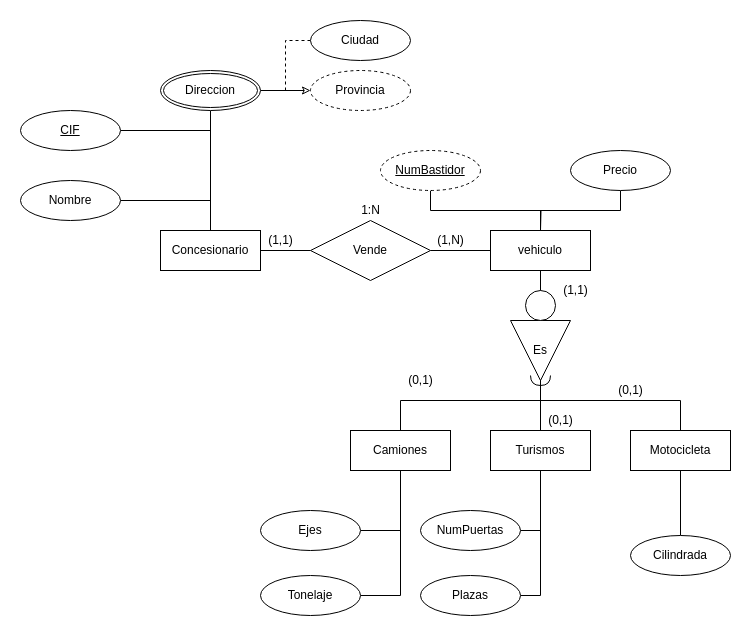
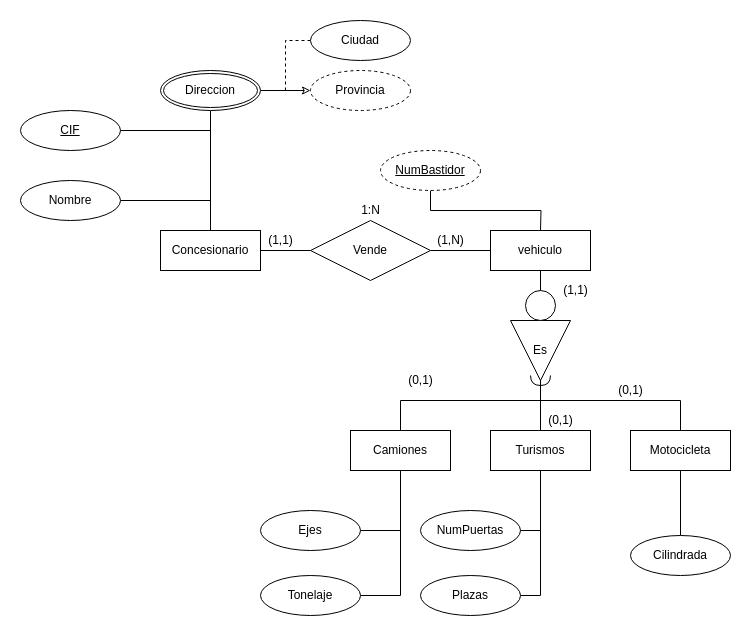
  <mxCell id="0" />
  <mxCell id="1" parent="0" />
- <mxCell id="2" style="edgeStyle=orthogonalEdgeStyle;rounded=0;orthogonalLoop=1;jettySize=auto;html=1;exitX=0.5;exitY=0;exitDx=0;exitDy=0;endArrow=none;endFill=0;" edge="1" parent="1" source="3" target="4"><mxGeometry relative="1" as="geometry" /></mxCell>
  <mxCell id="3" value="vehiculo" style="whiteSpace=wrap;html=1;align=center;" vertex="1" parent="1"><mxGeometry x="490" y="230" width="100" height="40" as="geometry" /></mxCell>
- <mxCell id="4" value="Precio" style="ellipse;whiteSpace=wrap;html=1;align=center;" vertex="1" parent="1"><mxGeometry x="570" y="150" width="100" height="40" as="geometry" /></mxCell>
  <mxCell id="5" style="edgeStyle=orthogonalEdgeStyle;rounded=0;orthogonalLoop=1;jettySize=auto;html=1;exitX=0.5;exitY=1;exitDx=0;exitDy=0;endArrow=none;endFill=0;" edge="1" parent="1" source="6"><mxGeometry relative="1" as="geometry"><mxPoint x="540" y="230" as="targetPoint" /></mxGeometry></mxCell>
  <mxCell id="6" value="&lt;u&gt;NumBastidor&lt;/u&gt;" style="ellipse;whiteSpace=wrap;html=1;align=center;dashed=1;" vertex="1" parent="1"><mxGeometry x="380" y="150" width="100" height="40" as="geometry" /></mxCell>
  <mxCell id="7" value="Concesionario" style="whiteSpace=wrap;html=1;align=center;" vertex="1" parent="1"><mxGeometry x="160" y="230" width="100" height="40" as="geometry" /></mxCell>
  <mxCell id="8" style="edgeStyle=orthogonalEdgeStyle;rounded=0;orthogonalLoop=1;jettySize=auto;html=1;entryX=0;entryY=0.5;entryDx=0;entryDy=0;endArrow=none;endFill=0;" edge="1" parent="1" source="10" target="3"><mxGeometry relative="1" as="geometry" /></mxCell>
  <mxCell id="9" style="edgeStyle=orthogonalEdgeStyle;rounded=0;orthogonalLoop=1;jettySize=auto;html=1;endArrow=none;endFill=0;" edge="1" parent="1" source="10" target="7"><mxGeometry relative="1" as="geometry" /></mxCell>
  <mxCell id="10" value="Vende" style="shape=rhombus;perimeter=rhombusPerimeter;whiteSpace=wrap;html=1;align=center;" vertex="1" parent="1"><mxGeometry x="310" y="220" width="120" height="60" as="geometry" /></mxCell>
  <mxCell id="11" style="edgeStyle=orthogonalEdgeStyle;rounded=0;orthogonalLoop=1;jettySize=auto;html=1;exitX=1;exitY=0.5;exitDx=0;exitDy=0;endArrow=none;endFill=0;" edge="1" parent="1" source="13" target="16"><mxGeometry relative="1" as="geometry" /></mxCell>
  <mxCell id="12" style="edgeStyle=orthogonalEdgeStyle;rounded=0;orthogonalLoop=1;jettySize=auto;html=1;entryX=0.5;entryY=1;entryDx=0;entryDy=0;endArrow=none;endFill=0;" edge="1" parent="1" source="42" target="3"><mxGeometry relative="1" as="geometry" /></mxCell>
  <mxCell id="13" value="Es" style="triangle;whiteSpace=wrap;html=1;dashed=0;direction=south;" vertex="1" parent="1"><mxGeometry x="510" y="320" width="60" height="60" as="geometry" /></mxCell>
  <mxCell id="14" style="edgeStyle=orthogonalEdgeStyle;rounded=0;orthogonalLoop=1;jettySize=auto;html=1;endArrow=none;endFill=0;exitX=0.5;exitY=0;exitDx=0;exitDy=0;entryX=1;entryY=0.5;entryDx=0;entryDy=0;" edge="1" parent="1" source="15" target="13"><mxGeometry relative="1" as="geometry"><mxPoint x="540" y="380" as="targetPoint" /><Array as="points"><mxPoint x="680" y="400" /><mxPoint x="540" y="400" /></Array></mxGeometry></mxCell>
  <mxCell id="15" value="Motocicleta" style="whiteSpace=wrap;html=1;align=center;" vertex="1" parent="1"><mxGeometry x="630" y="430" width="100" height="40" as="geometry" /></mxCell>
  <mxCell id="16" value="Turismos" style="whiteSpace=wrap;html=1;align=center;" vertex="1" parent="1"><mxGeometry x="490" y="430" width="100" height="40" as="geometry" /></mxCell>
  <mxCell id="17" style="edgeStyle=orthogonalEdgeStyle;rounded=0;orthogonalLoop=1;jettySize=auto;html=1;exitX=0.5;exitY=0;exitDx=0;exitDy=0;endArrow=none;endFill=0;" edge="1" parent="1" source="18" target="13"><mxGeometry relative="1" as="geometry"><Array as="points"><mxPoint x="400" y="400" /><mxPoint x="540" y="400" /></Array></mxGeometry></mxCell>
  <mxCell id="18" value="Camiones" style="whiteSpace=wrap;html=1;align=center;" vertex="1" parent="1"><mxGeometry x="350" y="430" width="100" height="40" as="geometry" /></mxCell>
  <mxCell id="19" style="edgeStyle=orthogonalEdgeStyle;rounded=0;orthogonalLoop=1;jettySize=auto;html=1;entryX=0.5;entryY=1;entryDx=0;entryDy=0;endArrow=none;endFill=0;exitX=1;exitY=0.5;exitDx=0;exitDy=0;" edge="1" parent="1" source="20" target="18"><mxGeometry relative="1" as="geometry" /></mxCell>
  <mxCell id="20" value="Ejes" style="ellipse;whiteSpace=wrap;html=1;align=center;" vertex="1" parent="1"><mxGeometry x="260" y="510" width="100" height="40" as="geometry" /></mxCell>
  <mxCell id="21" style="edgeStyle=orthogonalEdgeStyle;rounded=0;orthogonalLoop=1;jettySize=auto;html=1;endArrow=none;endFill=0;exitX=1;exitY=0.5;exitDx=0;exitDy=0;" edge="1" parent="1" source="22" target="18"><mxGeometry relative="1" as="geometry"><mxPoint x="400" y="460" as="targetPoint" /></mxGeometry></mxCell>
  <mxCell id="22" value="Tonelaje" style="ellipse;whiteSpace=wrap;html=1;align=center;" vertex="1" parent="1"><mxGeometry x="260" y="575" width="100" height="40" as="geometry" /></mxCell>
  <mxCell id="23" style="edgeStyle=orthogonalEdgeStyle;rounded=0;orthogonalLoop=1;jettySize=auto;html=1;entryX=0.5;entryY=1;entryDx=0;entryDy=0;endArrow=none;endFill=0;exitX=1;exitY=0.5;exitDx=0;exitDy=0;" edge="1" parent="1" source="24" target="16"><mxGeometry relative="1" as="geometry" /></mxCell>
  <mxCell id="24" value="Plazas" style="ellipse;whiteSpace=wrap;html=1;align=center;" vertex="1" parent="1"><mxGeometry x="420" y="575" width="100" height="40" as="geometry" /></mxCell>
  <mxCell id="25" style="edgeStyle=orthogonalEdgeStyle;rounded=0;orthogonalLoop=1;jettySize=auto;html=1;entryX=0.5;entryY=1;entryDx=0;entryDy=0;endArrow=none;endFill=0;exitX=1;exitY=0.5;exitDx=0;exitDy=0;" edge="1" parent="1" source="26" target="16"><mxGeometry relative="1" as="geometry" /></mxCell>
  <mxCell id="26" value="NumPuertas" style="ellipse;whiteSpace=wrap;html=1;align=center;" vertex="1" parent="1"><mxGeometry x="420" y="510" width="100" height="40" as="geometry" /></mxCell>
  <mxCell id="27" style="edgeStyle=orthogonalEdgeStyle;rounded=0;orthogonalLoop=1;jettySize=auto;html=1;exitX=0.5;exitY=0;exitDx=0;exitDy=0;entryX=0.5;entryY=1;entryDx=0;entryDy=0;endArrow=none;endFill=0;" edge="1" parent="1" source="28" target="15"><mxGeometry relative="1" as="geometry" /></mxCell>
  <mxCell id="28" value="Cilindrada" style="ellipse;whiteSpace=wrap;html=1;align=center;" vertex="1" parent="1"><mxGeometry x="630" y="535" width="100" height="40" as="geometry" /></mxCell>
  <mxCell id="29" value="(1,N)" style="text;html=1;align=center;verticalAlign=middle;resizable=0;points=[];autosize=1;" vertex="1" parent="1"><mxGeometry x="430" y="230" width="40" height="20" as="geometry" /></mxCell>
  <mxCell id="30" value="(1,1)" style="text;html=1;align=center;verticalAlign=middle;resizable=0;points=[];autosize=1;" vertex="1" parent="1"><mxGeometry x="260" y="230" width="40" height="20" as="geometry" /></mxCell>
  <mxCell id="31" value="1:N" style="text;html=1;align=center;verticalAlign=middle;resizable=0;points=[];autosize=1;" vertex="1" parent="1"><mxGeometry x="355" y="200" width="30" height="20" as="geometry" /></mxCell>
  <mxCell id="32" style="edgeStyle=orthogonalEdgeStyle;rounded=0;orthogonalLoop=1;jettySize=auto;html=1;entryX=0.5;entryY=0;entryDx=0;entryDy=0;endArrow=none;endFill=0;" edge="1" parent="1" source="33" target="7"><mxGeometry relative="1" as="geometry" /></mxCell>
  <mxCell id="33" value="Nombre" style="ellipse;whiteSpace=wrap;html=1;align=center;" vertex="1" parent="1"><mxGeometry x="20" y="180" width="100" height="40" as="geometry" /></mxCell>
  <mxCell id="34" style="edgeStyle=orthogonalEdgeStyle;rounded=0;orthogonalLoop=1;jettySize=auto;html=1;entryX=0.5;entryY=0;entryDx=0;entryDy=0;endArrow=none;endFill=0;" edge="1" parent="1" source="36" target="7"><mxGeometry relative="1" as="geometry" /></mxCell>
  <mxCell id="35" style="edgeStyle=orthogonalEdgeStyle;rounded=0;orthogonalLoop=1;jettySize=auto;html=1;exitX=1;exitY=0.5;exitDx=0;exitDy=0;entryX=0;entryY=0.5;entryDx=0;entryDy=0;endArrow=classic;endFill=0;" edge="1" parent="1" source="36" target="39"><mxGeometry relative="1" as="geometry" /></mxCell>
  <mxCell id="36" value="Direccion" style="ellipse;shape=doubleEllipse;margin=3;whiteSpace=wrap;html=1;align=center;" vertex="1" parent="1"><mxGeometry x="160" y="70" width="100" height="40" as="geometry" /></mxCell>
  <mxCell id="37" style="edgeStyle=orthogonalEdgeStyle;rounded=0;orthogonalLoop=1;jettySize=auto;html=1;endArrow=none;endFill=0;" edge="1" parent="1" source="38" target="7"><mxGeometry relative="1" as="geometry" /></mxCell>
  <mxCell id="38" value="&lt;u&gt;CIF&lt;/u&gt;" style="ellipse;whiteSpace=wrap;html=1;align=center;" vertex="1" parent="1"><mxGeometry x="20" y="110" width="100" height="40" as="geometry" /></mxCell>
  <mxCell id="39" value="Provincia" style="ellipse;whiteSpace=wrap;html=1;align=center;dashed=1;" vertex="1" parent="1"><mxGeometry x="310" y="70" width="100" height="40" as="geometry" /></mxCell>
  <mxCell id="40" style="edgeStyle=orthogonalEdgeStyle;rounded=0;orthogonalLoop=1;jettySize=auto;html=1;entryX=1;entryY=0.5;entryDx=0;entryDy=0;endArrow=none;endFill=0;dashed=1;" edge="1" parent="1" source="41" target="36"><mxGeometry relative="1" as="geometry" /></mxCell>
  <mxCell id="41" value="Ciudad" style="ellipse;whiteSpace=wrap;html=1;align=center;" vertex="1" parent="1"><mxGeometry x="310" y="20" width="100" height="40" as="geometry" /></mxCell>
  <mxCell id="42" value="" style="shape=ellipse;html=1;dashed=0;whitespace=wrap;perimeter=ellipsePerimeter;" vertex="1" parent="1"><mxGeometry x="525" y="290" width="30" height="30" as="geometry" /></mxCell>
  <mxCell id="43" value="" style="shape=requiredInterface;html=1;verticalLabelPosition=bottom;rotation=90;" vertex="1" parent="1"><mxGeometry x="535" y="370" width="10" height="20" as="geometry" /></mxCell>
  <mxCell id="44" value="(1,1)" style="text;html=1;align=center;verticalAlign=middle;resizable=0;points=[];autosize=1;" vertex="1" parent="1"><mxGeometry x="555" y="280" width="40" height="20" as="geometry" /></mxCell>
  <mxCell id="45" value="(0,1)" style="text;html=1;align=center;verticalAlign=middle;resizable=0;points=[];autosize=1;" vertex="1" parent="1"><mxGeometry x="400" y="370" width="40" height="20" as="geometry" /></mxCell>
  <mxCell id="46" value="(0,1)" style="text;html=1;align=center;verticalAlign=middle;resizable=0;points=[];autosize=1;" vertex="1" parent="1"><mxGeometry x="540" y="410" width="40" height="20" as="geometry" /></mxCell>
  <mxCell id="47" value="(0,1)" style="text;html=1;align=center;verticalAlign=middle;resizable=0;points=[];autosize=1;" vertex="1" parent="1"><mxGeometry x="610" y="380" width="40" height="20" as="geometry" /></mxCell>
